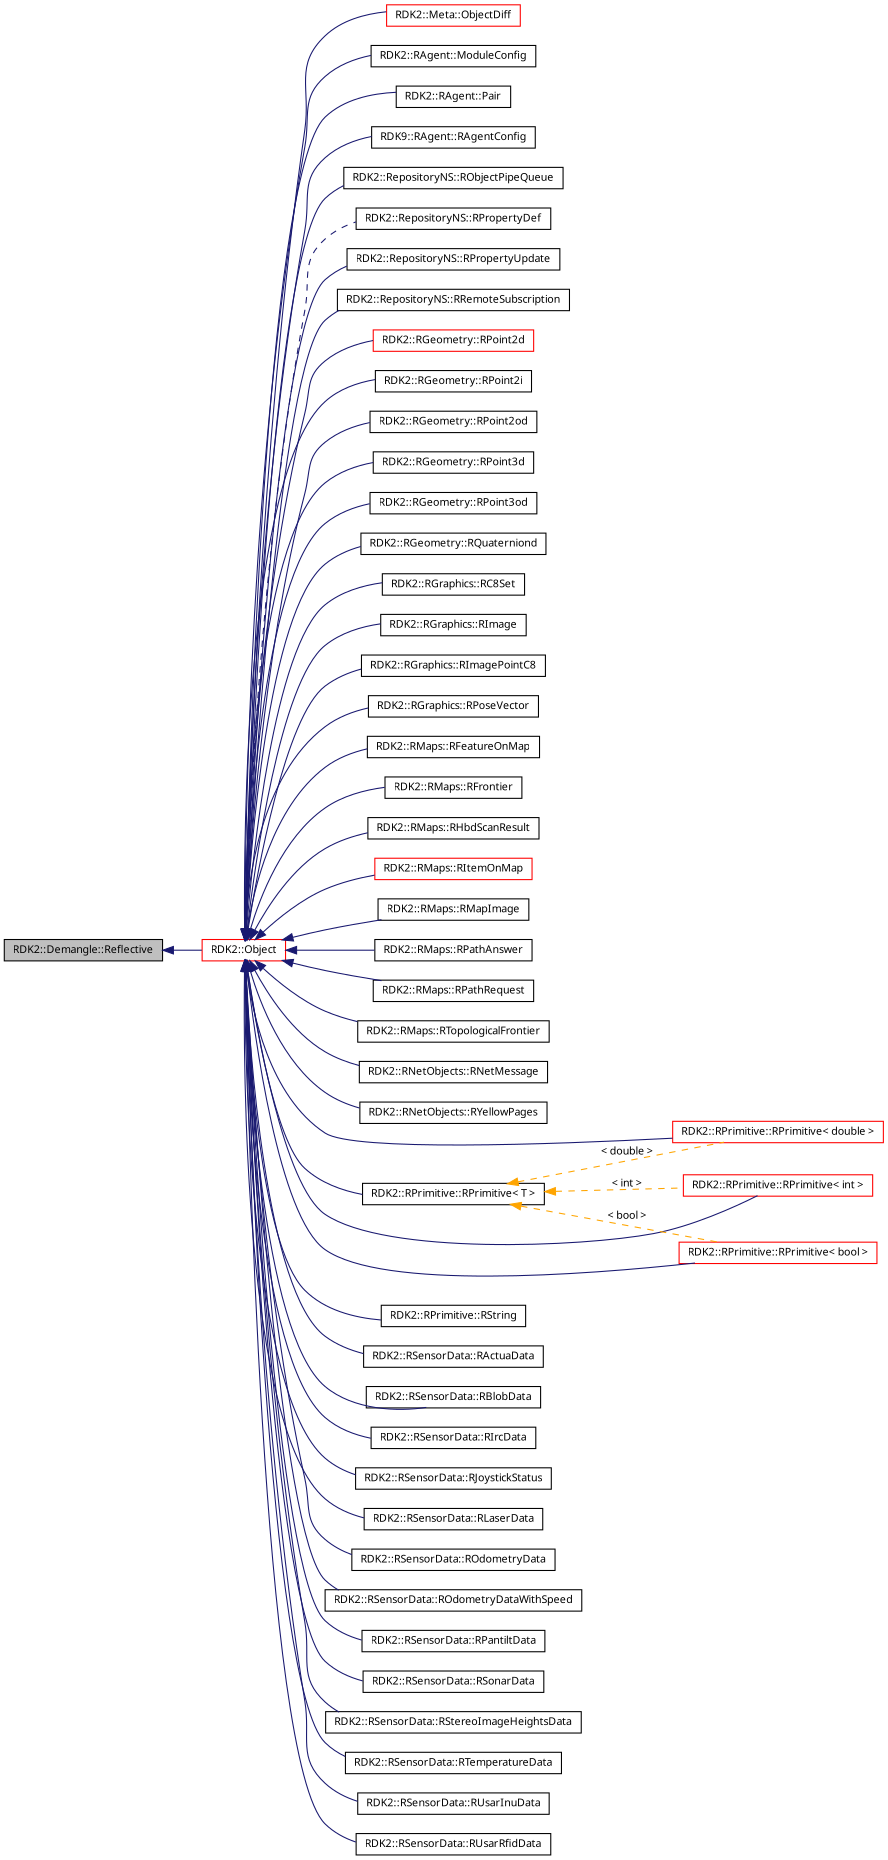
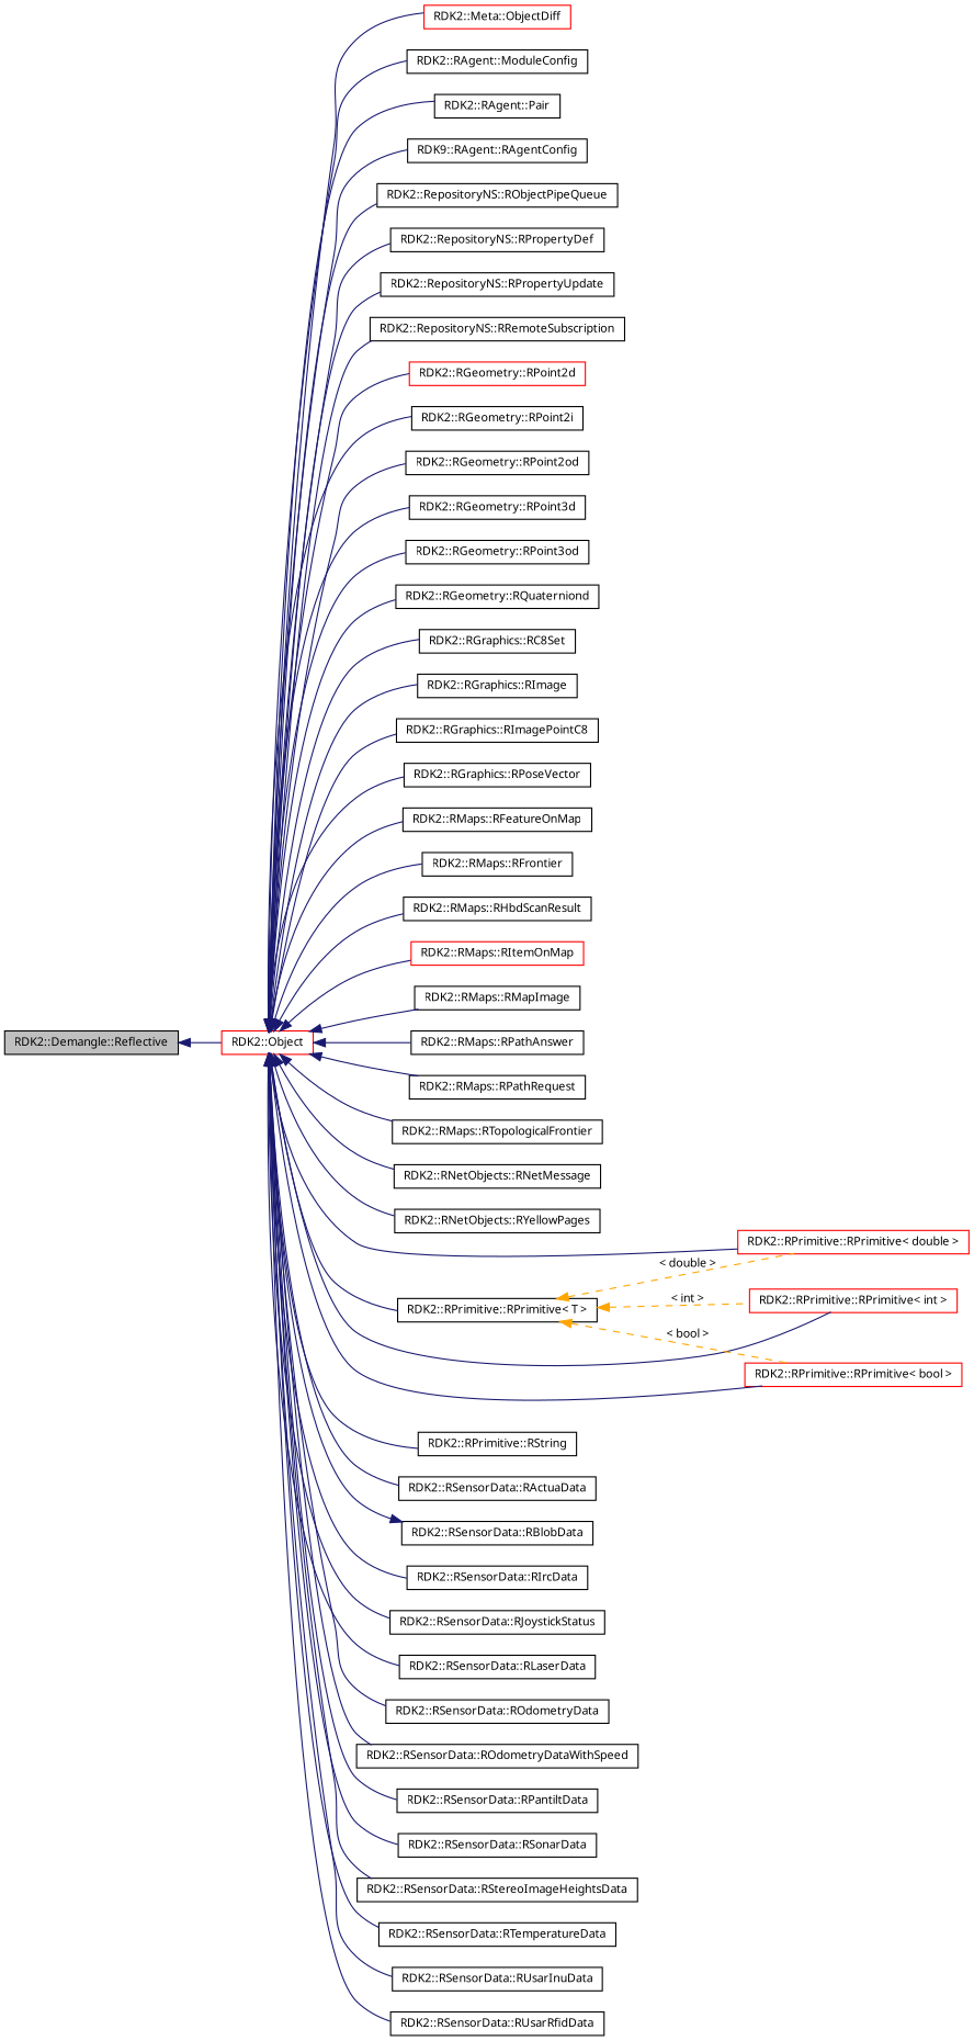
  digraph {
    rankdir=LR
    node [color=black fillcolor=white fontname="FreeSans.ttf" fontsize=10 shape=record style=filled]
    edge [color=midnightblue dir=back fontname="FreeSans.ttf" fontsize=10 labelfontname="FreeSans.ttf" labelfontsize=10 style=solid]
    n1 [fillcolor=grey75 fontcolor=black height=0.2 label="RDK2::Demangle::Reflective" width=0.4]
    n2 [color=red height=0.2 label="RDK2::Object" width=0.4]
    n3 [color=red height=0.2 label="RDK2::Meta::ObjectDiff" width=0.4]
    n4 [height=0.2 label="RDK2::RAgent::ModuleConfig" width=0.4]
    n5 [height=0.2 label="RDK2::RAgent::Pair" width=0.4]
    n6 [height=0.2 label="RDK9::RAgent::RAgentConfig" width=0.4]
    n7 [height=0.2 label="RDK2::RepositoryNS::RObjectPipeQueue" width=0.4]
    n8 [height=0.2 label="RDK2::RepositoryNS::RPropertyDef" width=0.4]
    n9 [height=0.2 label="RDK2::RepositoryNS::RPropertyUpdate" width=0.4]
    n10 [height=0.2 label="RDK2::RepositoryNS::RRemoteSubscription" width=0.4]
    n11 [color=red height=0.2 label="RDK2::RGeometry::RPoint2d" width=0.4]
    n12 [height=0.2 label="RDK2::RGeometry::RPoint2i" width=0.4]
    n13 [height=0.2 label="RDK2::RGeometry::RPoint2od" width=0.4]
    n14 [height=0.2 label="RDK2::RGeometry::RPoint3d" width=0.4]
    n15 [height=0.2 label="RDK2::RGeometry::RPoint3od" width=0.4]
    n16 [height=0.2 label="RDK2::RGeometry::RQuaterniond" width=0.4]
    n17 [height=0.2 label="RDK2::RGraphics::RC8Set" width=0.4]
    n18 [height=0.2 label="RDK2::RGraphics::RImage" width=0.4]
    n19 [height=0.2 label="RDK2::RGraphics::RImagePointC8" width=0.4]
    n20 [height=0.2 label="RDK2::RGraphics::RPoseVector" width=0.4]
    n21 [height=0.2 label="RDK2::RMaps::RFeatureOnMap" width=0.4]
    n22 [height=0.2 label="RDK2::RMaps::RFrontier" width=0.4]
    n23 [height=0.2 label="RDK2::RMaps::RHbdScanResult" width=0.4]
    n24 [color=red height=0.2 label="RDK2::RMaps::RItemOnMap" width=0.4]
    n25 [height=0.2 label="RDK2::RMaps::RMapImage" width=0.4]
    n26 [height=0.2 label="RDK2::RMaps::RPathAnswer" width=0.4]
    n27 [height=0.2 label="RDK2::RMaps::RPathRequest" width=0.4]
    n28 [height=0.2 label="RDK2::RMaps::RTopologicalFrontier" width=0.4]
    n29 [height=0.2 label="RDK2::RNetObjects::RNetMessage" width=0.4]
    n30 [height=0.2 label="RDK2::RNetObjects::RYellowPages" width=0.4]
    n31 [height=0.2 label="RDK2::RPrimitive::RPrimitive\< T \>" width=0.4]
    n32 [color=red height=0.2 label="RDK2::RPrimitive::RPrimitive\< double \>" width=0.4]
    n33 [color=red height=0.2 label="RDK2::RPrimitive::RPrimitive\< int \>" width=0.4]
    n34 [color=red height=0.2 label="RDK2::RPrimitive::RPrimitive\< bool \>" width=0.4]
    n35 [height=0.2 label="RDK2::RPrimitive::RString" width=0.4]
    n36 [height=0.2 label="RDK2::RSensorData::RActuaData" width=0.4]
    n37 [height=0.2 label="RDK2::RSensorData::RBlobData" width=0.4]
    n38 [height=0.2 label="RDK2::RSensorData::RIrcData" width=0.4]
    n39 [height=0.2 label="RDK2::RSensorData::RJoystickStatus" width=0.4]
    n40 [height=0.2 label="RDK2::RSensorData::RLaserData" width=0.4]
    n41 [height=0.2 label="RDK2::RSensorData::ROdometryData" width=0.4]
    n42 [height=0.2 label="RDK2::RSensorData::ROdometryDataWithSpeed" width=0.4]
    n43 [height=0.2 label="RDK2::RSensorData::RPantiltData" width=0.4]
    n44 [height=0.2 label="RDK2::RSensorData::RSonarData" width=0.4]
    n45 [height=0.2 label="RDK2::RSensorData::RStereoImageHeightsData" width=0.4]
    n46 [height=0.2 label="RDK2::RSensorData::RTemperatureData" width=0.4]
    n47 [height=0.2 label="RDK2::RSensorData::RUsarInuData" width=0.4]
    n48 [height=0.2 label="RDK2::RSensorData::RUsarRfidData" width=0.4]
    n1 -> n2
    n2 -> n3
    n2 -> n4
    n2 -> n5
    n2 -> n6
    n2 -> n7
-   n2 -> n8 [style=dashed]
+   n2 -> n8
    n2 -> n9
    n2 -> n10
    n2 -> n11
    n2 -> n12
    n2 -> n13
    n2 -> n14
    n2 -> n15
    n2 -> n16
    n2 -> n17
    n2 -> n18
    n2 -> n19
    n2 -> n20
    n2 -> n21
    n2 -> n22
    n2 -> n23
    n2 -> n24
    n2 -> n25
    n2 -> n26
    n2 -> n27
    n2 -> n28
    n2 -> n29
    n2 -> n30
    n2 -> n31
    n2 -> n32
    n2 -> n33
    n2 -> n34
    n2 -> n35
    n2 -> n36
-   n2 -> n37
+   n37 -> n2
    n2 -> n38
    n2 -> n39
    n2 -> n40
    n2 -> n41
    n2 -> n42
    n2 -> n43
    n2 -> n44
    n2 -> n45
    n2 -> n46
    n2 -> n47
    n2 -> n48
    n31 -> n32 [color=orange label="\< double \>" style=dashed]
    n31 -> n33 [color=orange label="\< int \>" style=dashed]
    n31 -> n34 [color=orange label="\< bool \>" style=dashed]
  }
